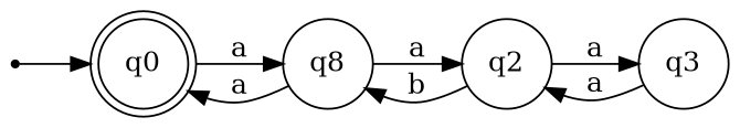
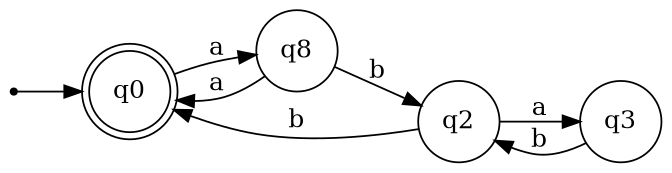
  digraph {
    rankdir=LR
    node [shape=circle]
    S [shape=point]
    q0 [shape=doublecircle]
    n3 [label=q8]
    q3
    q2
    S -> q0
    q0 -> n3 [label=a]
    n3 -> q0 [label=a]
-   n3 -> q2 [label=a]
-   q3 -> q2 [label=a]
-   q2 -> n3 [label=b]
+   n3 -> q2 [label=b]
+   q3 -> q2 [label=b]
+   q2 -> q0 [label=b]
    q2 -> q3 [label=a]
  }
